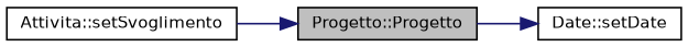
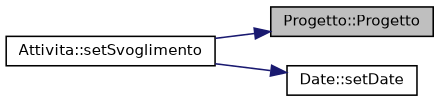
  digraph {
    rankdir=LR
    node [color=black fillcolor=white fontname=Helvetica fontsize=10 shape=record style=filled]
    edge [color=midnightblue fontname=Helvetica fontsize=10 labelfontname=Helvetica labelfontsize=10 style=solid]
    n1 [fillcolor=grey75 fontcolor=black height=0.2 label="Progetto::Progetto" width=0.4]
    n2 [height=0.2 label="Date::setDate" width=0.4]
    n3 [height=0.2 label="Attivita::setSvoglimento" width=0.4]
-   n1 -> n2
+   n3 -> n2
    n3 -> n1
  }
